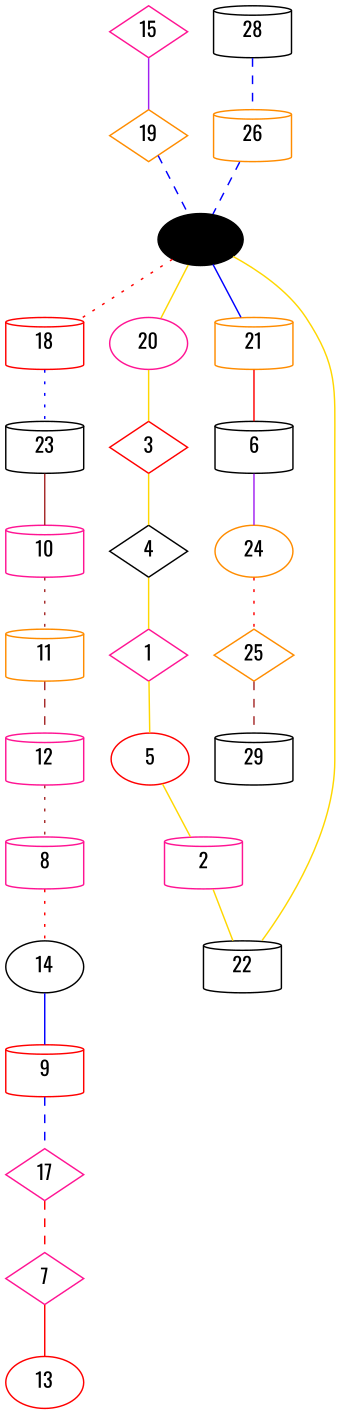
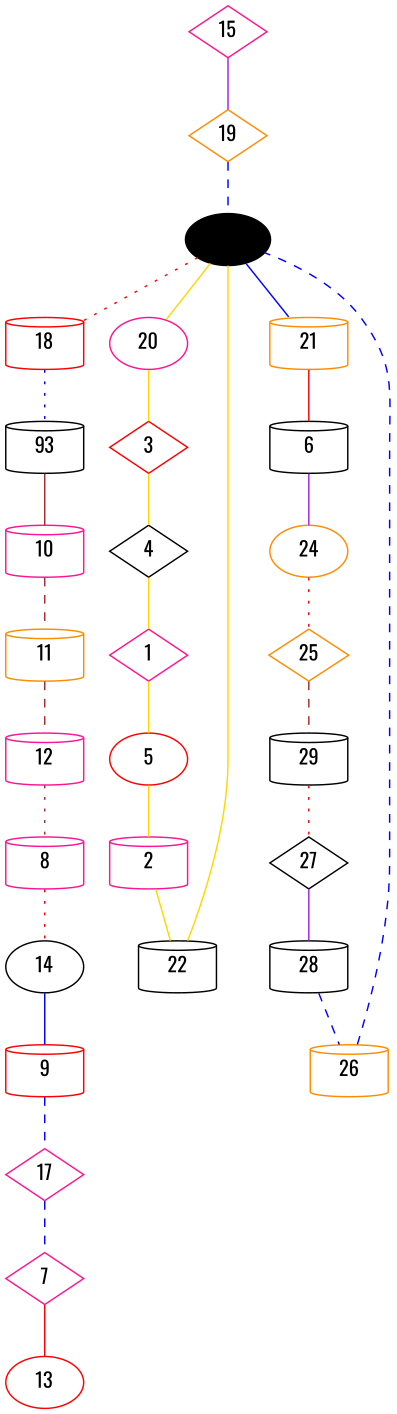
  graph {
    fontname=Oswald
    node [color=black fontname=Oswald shape=cylinder]
    edge [color=gold fontname=Oswald]
    n1 [label=depot shape=ellipse style=filled]
    18 [color=red]
    20 [color=deeppink shape=ellipse]
    21 [color=darkorange]
-   23
+   23 [label=93]
    3 [color=red shape=diamond]
    6
    10 [color=deeppink]
    11 [color=darkorange]
    12 [color=deeppink]
    8 [color=deeppink]
    14 [shape=ellipse]
    9 [color=red]
    17 [color=deeppink shape=diamond]
    7 [color=deeppink shape=diamond]
    13 [color=red shape=ellipse]
    15 [color=deeppink shape=diamond]
    19 [color=darkorange shape=diamond]
    4 [shape=diamond]
    1 [color=deeppink shape=diamond]
    5 [color=red shape=ellipse]
    2 [color=deeppink]
    22
    24 [color=darkorange shape=ellipse]
    25 [color=darkorange shape=diamond]
    29
+   27 [shape=diamond]
    28
    26 [color=darkorange]
    n1 -- 18 [color=red style=dotted]
    n1 -- 20
    n1 -- 21 [color=blue style=solid]
    18 -- 23 [color=blue style=dotted]
    20 -- 3
    21 -- 6 [color=red style=solid]
    23 -- 10 [color=brown style=solid]
    3 -- 4
    6 -- 24 [color=purple style=solid]
-   10 -- 11 [color=brown style=dotted]
+   10 -- 11 [color=brown style=dashed]
    11 -- 12 [color=brown style=dashed]
    12 -- 8 [color=brown style=dotted]
    8 -- 14 [color=red style=dotted]
    14 -- 9 [color=blue style=solid]
    9 -- 17 [color=blue style=dashed]
-   17 -- 7 [color=red style=dashed]
+   17 -- 7 [color=blue style=dashed]
    7 -- 13 [color=red style=solid]
    15 -- 19 [color=purple style=solid]
    19 -- n1 [color=blue style=dashed]
    4 -- 1
    1 -- 5
    5 -- 2
    2 -- 22
    22 -- n1
    24 -- 25 [color=red style=dotted]
    25 -- 29 [color=brown style=dashed]
+   29 -- 27 [color=red style=dotted]
+   27 -- 28 [color=purple style=solid]
    28 -- 26 [color=blue style=dashed]
    26 -- n1 [color=blue style=dashed]
  }
